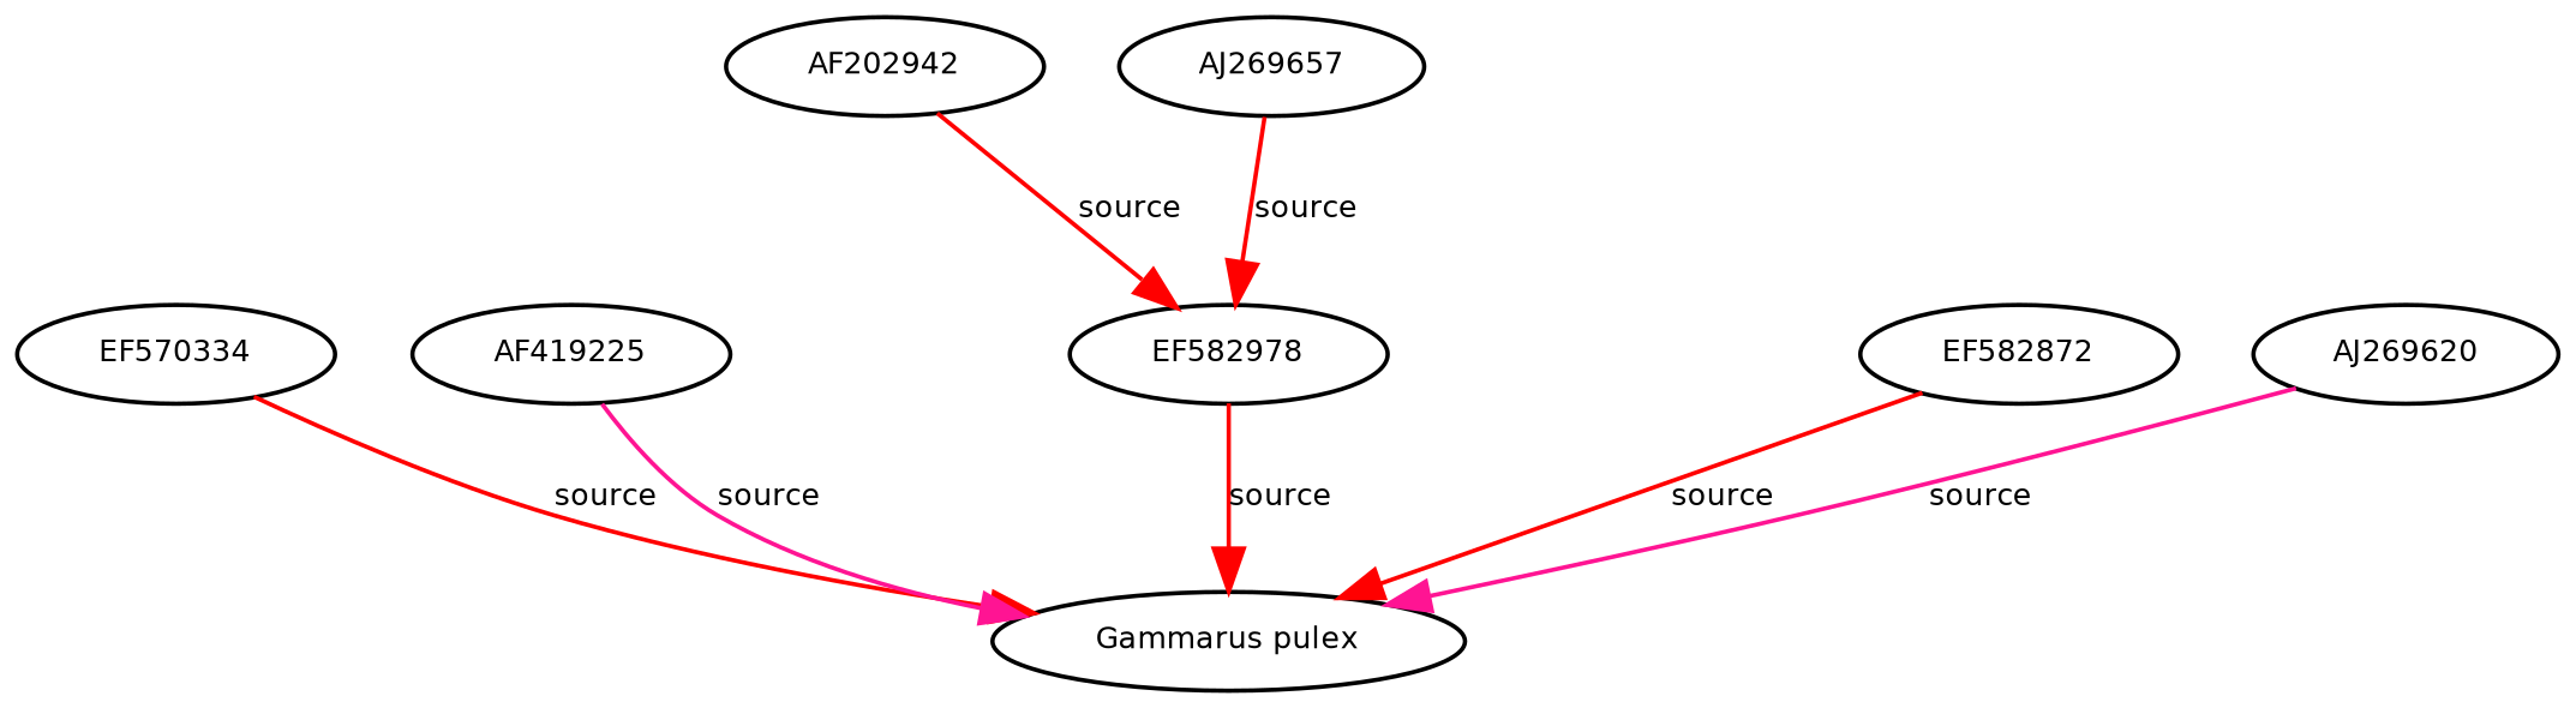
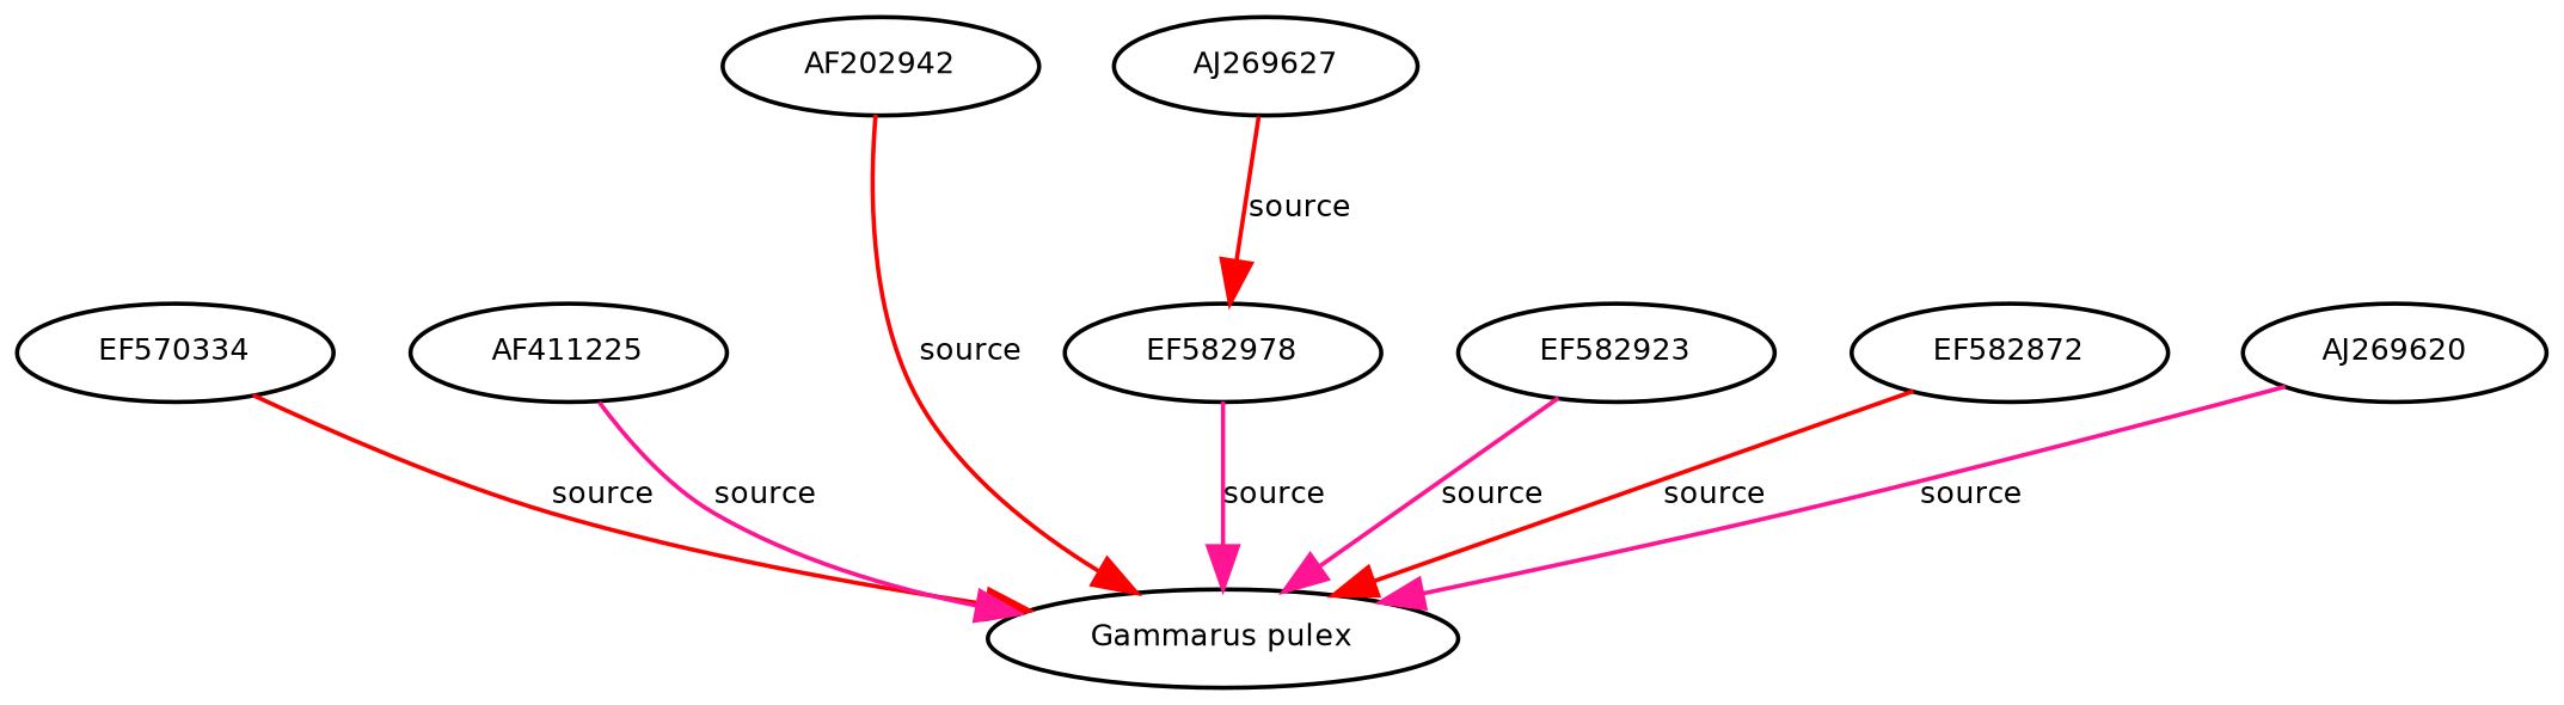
  digraph {
    node [fontname=Helvetica fontsize=7]
    edge [color=red fontname=Helvetica fontsize=7]
    n1 [height=0.27433100247 label="Gammarus pulex" width=0.27433100247]
    n2 [height=0.27433100247 label=EF570334 width=0.27433100247]
-   n3 [height=0.27433100247 label=AF419225 width=0.27433100247]
+   n3 [height=0.27433100247 label=AF411225 width=0.27433100247]
    n4 [height=0.27433100247 label=EF582978 width=0.27433100247]
    n5 [height=0.27433100247 label=AF202942 width=0.27433100247]
-   n7 [height=0.27433100247 label=AJ269657 width=0.27433100247]
+   n6 [height=0.27433100247 label=EF582923 width=0.27433100247]
+   n7 [height=0.27433100247 label=AJ269627 width=0.27433100247]
    n8 [height=0.27433100247 label=EF582872 width=0.27433100247]
    n9 [height=0.27433100247 label=AJ269620 width=0.27433100247]
    n2 -> n1 [label=source]
    n3 -> n1 [color=deeppink label=source]
-   n4 -> n1 [label=source]
-   n5 -> n4 [label=source]
+   n4 -> n1 [color=deeppink label=source]
+   n5 -> n1 [label=source]
+   n6 -> n1 [color=deeppink label=source]
    n7 -> n4 [label=source]
    n8 -> n1 [label=source]
    n9 -> n1 [color=deeppink label=source]
  }
